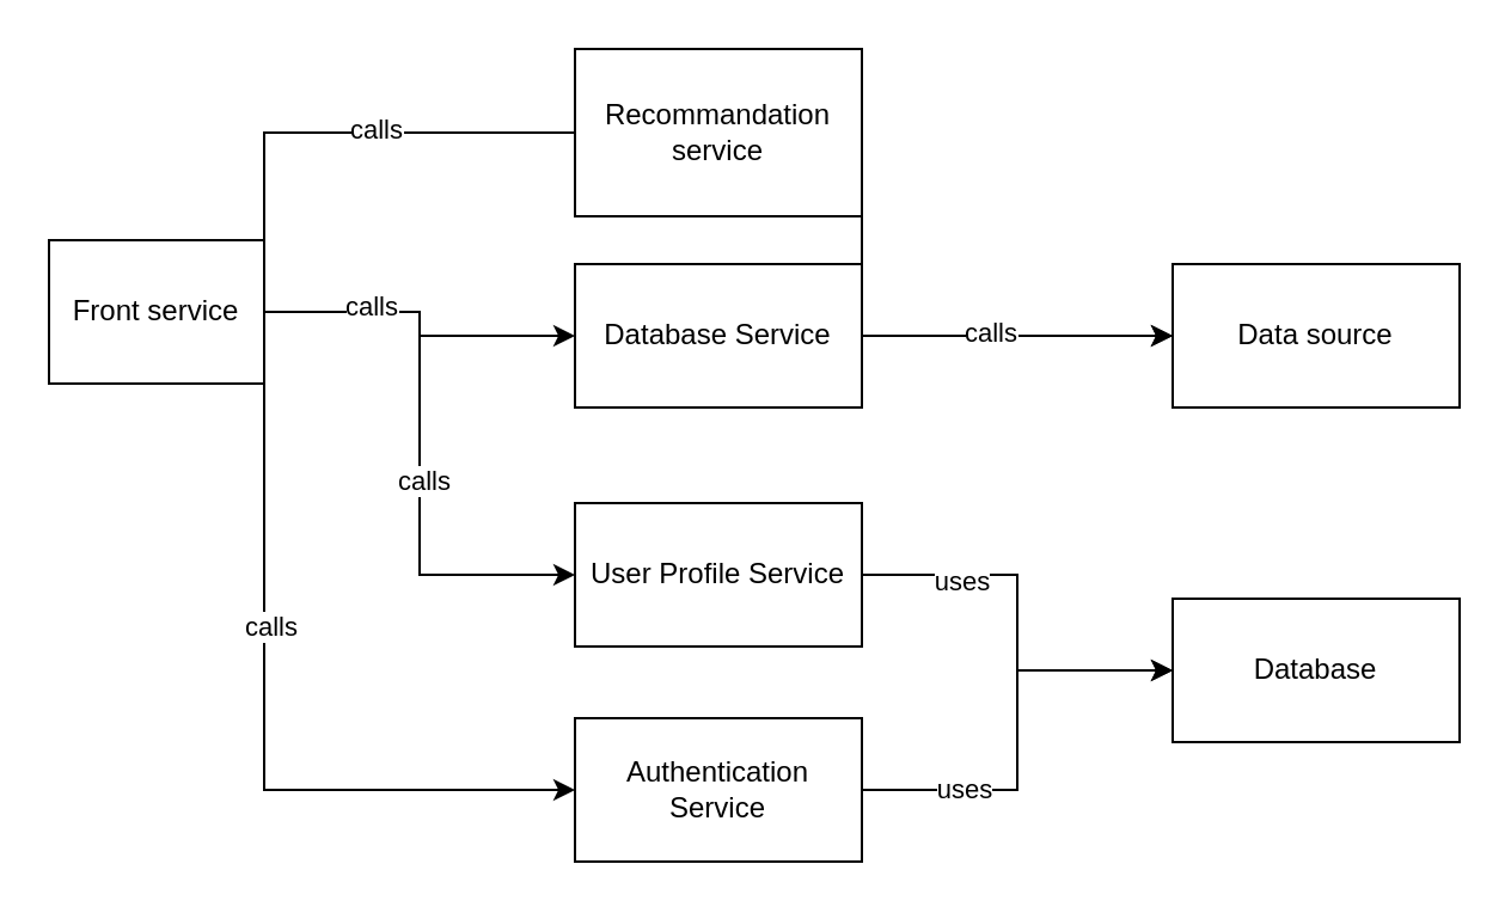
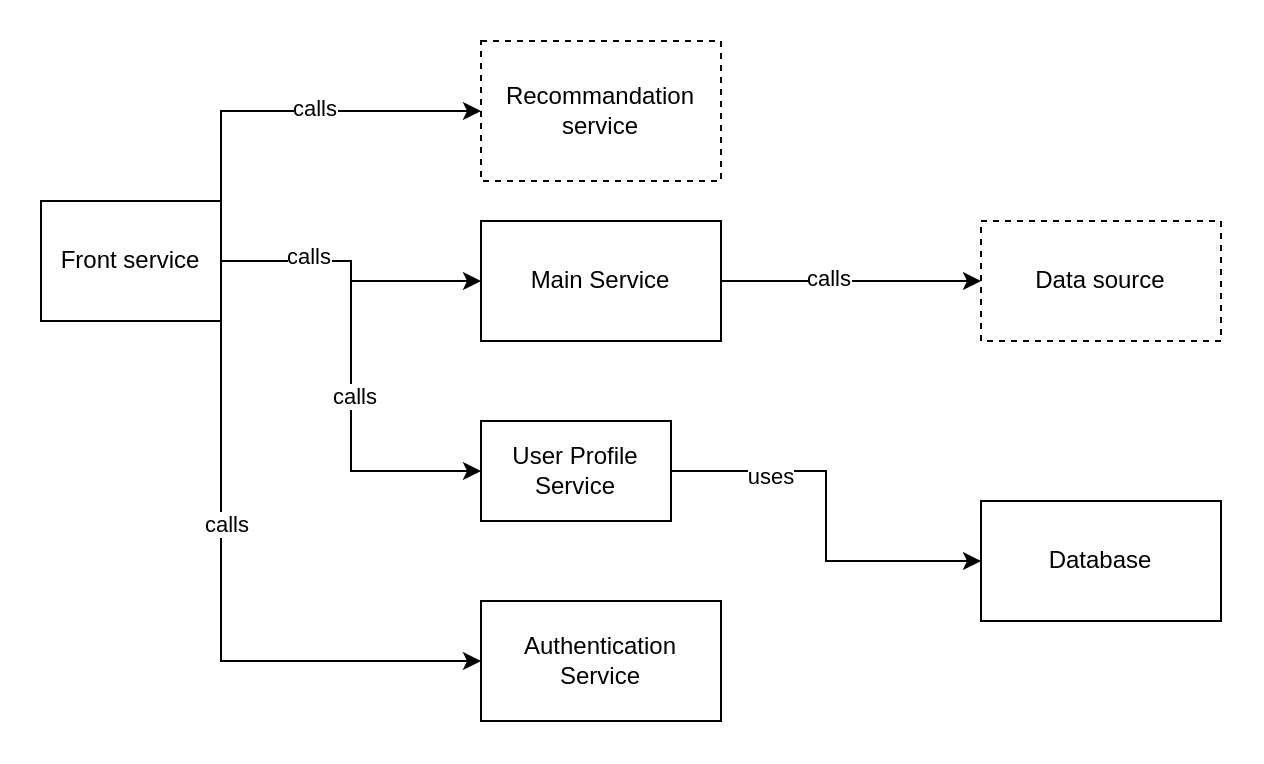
  <mxCell id="0" />
  <mxCell id="1" parent="0" />
- <mxCell id="2" style="edgeStyle=orthogonalEdgeStyle;rounded=0;orthogonalLoop=1;jettySize=auto;html=1;exitX=1;exitY=0;exitDx=0;exitDy=0;entryX=0;entryY=0.5;entryDx=0;entryDy=0;endArrow=none;" parent="1" source="10" target="12" edge="1"><mxGeometry relative="1" as="geometry" /></mxCell>
+ <mxCell id="2" style="edgeStyle=orthogonalEdgeStyle;rounded=0;orthogonalLoop=1;jettySize=auto;html=1;exitX=1;exitY=0;exitDx=0;exitDy=0;entryX=0;entryY=0.5;entryDx=0;entryDy=0;" parent="1" source="10" target="12" edge="1"><mxGeometry relative="1" as="geometry" /></mxCell>
  <mxCell id="3" value="calls" style="edgeLabel;html=1;align=center;verticalAlign=middle;resizable=0;points=[];" parent="2" vertex="1" connectable="0"><mxGeometry x="0.04" y="2" relative="1" as="geometry"><mxPoint as="offset" /></mxGeometry></mxCell>
  <mxCell id="4" style="edgeStyle=orthogonalEdgeStyle;rounded=0;orthogonalLoop=1;jettySize=auto;html=1;entryX=0;entryY=0.5;entryDx=0;entryDy=0;" parent="1" source="10" target="15" edge="1"><mxGeometry relative="1" as="geometry" /></mxCell>
  <mxCell id="5" style="edgeStyle=orthogonalEdgeStyle;rounded=0;orthogonalLoop=1;jettySize=auto;html=1;entryX=0;entryY=0.5;entryDx=0;entryDy=0;" parent="1" source="10" target="18" edge="1"><mxGeometry relative="1" as="geometry" /></mxCell>
  <mxCell id="6" value="calls" style="edgeLabel;html=1;align=center;verticalAlign=middle;resizable=0;points=[];" parent="5" vertex="1" connectable="0"><mxGeometry x="-0.633" y="3" relative="1" as="geometry"><mxPoint as="offset" /></mxGeometry></mxCell>
  <mxCell id="7" value="calls" style="edgeLabel;html=1;align=center;verticalAlign=middle;resizable=0;points=[];" parent="5" vertex="1" connectable="0"><mxGeometry x="0.125" y="1" relative="1" as="geometry"><mxPoint as="offset" /></mxGeometry></mxCell>
  <mxCell id="8" style="edgeStyle=orthogonalEdgeStyle;rounded=0;orthogonalLoop=1;jettySize=auto;html=1;exitX=1;exitY=1;exitDx=0;exitDy=0;entryX=0;entryY=0.5;entryDx=0;entryDy=0;" edge="1" parent="1" source="10" target="22"><mxGeometry relative="1" as="geometry" /></mxCell>
  <mxCell id="9" value="calls" style="edgeLabel;html=1;align=center;verticalAlign=middle;resizable=0;points=[];" vertex="1" connectable="0" parent="8"><mxGeometry x="-0.327" y="2" relative="1" as="geometry"><mxPoint as="offset" /></mxGeometry></mxCell>
  <mxCell id="10" value="Front service" style="rounded=0;whiteSpace=wrap;html=1;" parent="1" vertex="1"><mxGeometry x="20" y="100" width="90" height="60" as="geometry" /></mxCell>
- <mxCell id="11" style="edgeStyle=orthogonalEdgeStyle;rounded=0;orthogonalLoop=1;jettySize=auto;html=1;exitX=1;exitY=1;exitDx=0;exitDy=0;entryX=0;entryY=0.5;entryDx=0;entryDy=0;" parent="1" source="12" target="19" edge="1"><mxGeometry relative="1" as="geometry" /></mxCell>
- <mxCell id="12" value="Recommandation service" style="rounded=0;whiteSpace=wrap;html=1;" parent="1" vertex="1"><mxGeometry x="240" y="20" width="120" height="70" as="geometry" /></mxCell>
+ <mxCell id="12" value="Recommandation service" style="rounded=0;whiteSpace=wrap;html=1;dashed=1;" parent="1" vertex="1"><mxGeometry x="240" y="20" width="120" height="70" as="geometry" /></mxCell>
  <mxCell id="13" style="edgeStyle=orthogonalEdgeStyle;rounded=0;orthogonalLoop=1;jettySize=auto;html=1;entryX=0;entryY=0.5;entryDx=0;entryDy=0;" parent="1" source="15" target="19" edge="1"><mxGeometry relative="1" as="geometry" /></mxCell>
  <mxCell id="14" value="calls" style="edgeLabel;html=1;align=center;verticalAlign=middle;resizable=0;points=[];" parent="13" vertex="1" connectable="0"><mxGeometry x="-0.182" y="2" relative="1" as="geometry"><mxPoint as="offset" /></mxGeometry></mxCell>
- <mxCell id="15" value="Database Service" style="rounded=0;whiteSpace=wrap;html=1;" parent="1" vertex="1"><mxGeometry x="240" y="110" width="120" height="60" as="geometry" /></mxCell>
+ <mxCell id="15" value="Main Service" style="rounded=0;whiteSpace=wrap;html=1;" parent="1" vertex="1"><mxGeometry x="240" y="110" width="120" height="60" as="geometry" /></mxCell>
  <mxCell id="16" style="edgeStyle=orthogonalEdgeStyle;rounded=0;orthogonalLoop=1;jettySize=auto;html=1;exitX=1;exitY=0.5;exitDx=0;exitDy=0;entryX=0;entryY=0.5;entryDx=0;entryDy=0;" edge="1" parent="1" source="18" target="23"><mxGeometry relative="1" as="geometry" /></mxCell>
  <mxCell id="17" value="uses" style="edgeLabel;html=1;align=center;verticalAlign=middle;resizable=0;points=[];" vertex="1" connectable="0" parent="16"><mxGeometry x="-0.513" y="-2" relative="1" as="geometry"><mxPoint as="offset" /></mxGeometry></mxCell>
- <mxCell id="18" value="User Profile Service" style="rounded=0;whiteSpace=wrap;html=1;" parent="1" vertex="1"><mxGeometry x="240" y="210" width="120" height="60" as="geometry" /></mxCell>
- <mxCell id="19" value="Data source" style="rounded=0;whiteSpace=wrap;html=1;" parent="1" vertex="1"><mxGeometry x="490" y="110" width="120" height="60" as="geometry" /></mxCell>
- <mxCell id="20" style="edgeStyle=orthogonalEdgeStyle;rounded=0;orthogonalLoop=1;jettySize=auto;html=1;exitX=1;exitY=0.5;exitDx=0;exitDy=0;entryX=0;entryY=0.5;entryDx=0;entryDy=0;" edge="1" parent="1" source="22" target="23"><mxGeometry relative="1" as="geometry" /></mxCell>
- <mxCell id="21" value="uses" style="edgeLabel;html=1;align=center;verticalAlign=middle;resizable=0;points=[];" vertex="1" connectable="0" parent="20"><mxGeometry x="-0.532" y="1" relative="1" as="geometry"><mxPoint as="offset" /></mxGeometry></mxCell>
+ <mxCell id="18" value="User Profile Service" style="rounded=0;whiteSpace=wrap;html=1;" parent="1" vertex="1"><mxGeometry x="240" y="210" width="95" height="50" as="geometry" /></mxCell>
+ <mxCell id="19" value="Data source" style="rounded=0;whiteSpace=wrap;html=1;dashed=1;" parent="1" vertex="1"><mxGeometry x="490" y="110" width="120" height="60" as="geometry" /></mxCell>
  <mxCell id="22" value="Authentication Service" style="rounded=0;whiteSpace=wrap;html=1;" vertex="1" parent="1"><mxGeometry x="240" y="300" width="120" height="60" as="geometry" /></mxCell>
  <mxCell id="23" value="Database" style="rounded=0;whiteSpace=wrap;html=1;" vertex="1" parent="1"><mxGeometry x="490" y="250" width="120" height="60" as="geometry" /></mxCell>
